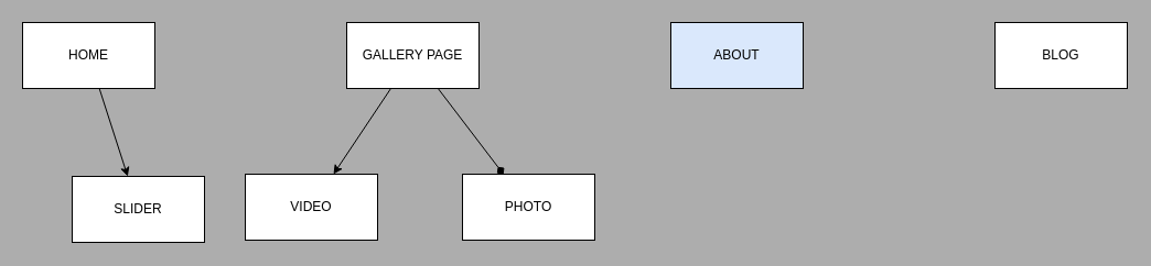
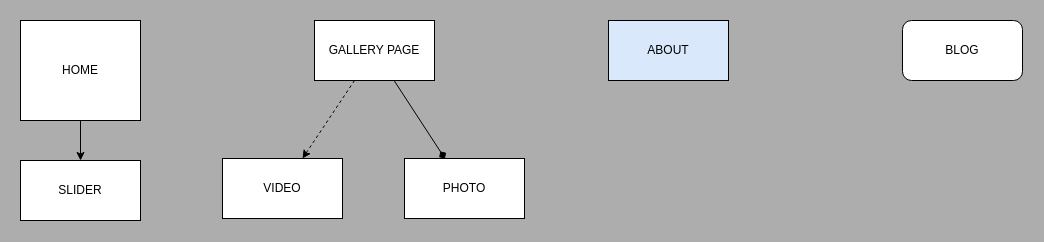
  <mxCell id="0" />
  <mxCell id="1" parent="0" />
  <mxCell id="2" value="" style="edgeStyle=none;html=1;" edge="1" parent="1" source="3" target="11"><mxGeometry relative="1" as="geometry" /></mxCell>
- <mxCell id="3" value="HOME" style="rounded=0;whiteSpace=wrap;html=1;" parent="1" vertex="1"><mxGeometry x="20" y="20" width="120" height="60" as="geometry" /></mxCell>
- <mxCell id="4" value="" style="edgeStyle=none;html=1;" edge="1" parent="1" source="6" target="9"><mxGeometry relative="1" as="geometry" /></mxCell>
+ <mxCell id="3" value="HOME" style="rounded=0;whiteSpace=wrap;html=1;" parent="1" vertex="1"><mxGeometry x="20" y="20" width="120" height="100" as="geometry" /></mxCell>
+ <mxCell id="4" value="" style="edgeStyle=none;html=1;dashed=1;" edge="1" parent="1" source="6" target="9"><mxGeometry relative="1" as="geometry" /></mxCell>
  <mxCell id="5" value="" style="edgeStyle=none;html=1;endArrow=diamond;" edge="1" parent="1" source="6" target="10"><mxGeometry relative="1" as="geometry" /></mxCell>
  <mxCell id="6" value="GALLERY PAGE" style="rounded=0;whiteSpace=wrap;html=1;" parent="1" vertex="1"><mxGeometry x="314" y="20" width="120" height="60" as="geometry" /></mxCell>
  <mxCell id="7" value="ABOUT" style="rounded=0;whiteSpace=wrap;html=1;fillColor=#dae8fc;" parent="1" vertex="1"><mxGeometry x="608" y="20" width="120" height="60" as="geometry" /></mxCell>
- <mxCell id="8" value="BLOG" style="rounded=0;whiteSpace=wrap;html=1;" vertex="1" parent="1"><mxGeometry x="902" y="20" width="120" height="60" as="geometry" /></mxCell>
+ <mxCell id="8" value="BLOG" style="whiteSpace=wrap;html=1;rounded=1;" vertex="1" parent="1"><mxGeometry x="902" y="20" width="120" height="60" as="geometry" /></mxCell>
  <mxCell id="9" value="VIDEO" style="rounded=0;whiteSpace=wrap;html=1;" vertex="1" parent="1"><mxGeometry x="222" y="158" width="120" height="60" as="geometry" /></mxCell>
- <mxCell id="10" value="PHOTO" style="rounded=0;whiteSpace=wrap;html=1;" vertex="1" parent="1"><mxGeometry x="419" y="158" width="120" height="60" as="geometry" /></mxCell>
- <mxCell id="11" value="SLIDER" style="rounded=0;whiteSpace=wrap;html=1;" vertex="1" parent="1"><mxGeometry x="65" y="160" width="120" height="60" as="geometry" /></mxCell>
+ <mxCell id="10" value="PHOTO" style="rounded=0;whiteSpace=wrap;html=1;" vertex="1" parent="1"><mxGeometry x="404" y="158" width="120" height="60" as="geometry" /></mxCell>
+ <mxCell id="11" value="SLIDER" style="rounded=0;whiteSpace=wrap;html=1;" vertex="1" parent="1"><mxGeometry x="20" y="160" width="120" height="60" as="geometry" /></mxCell>
